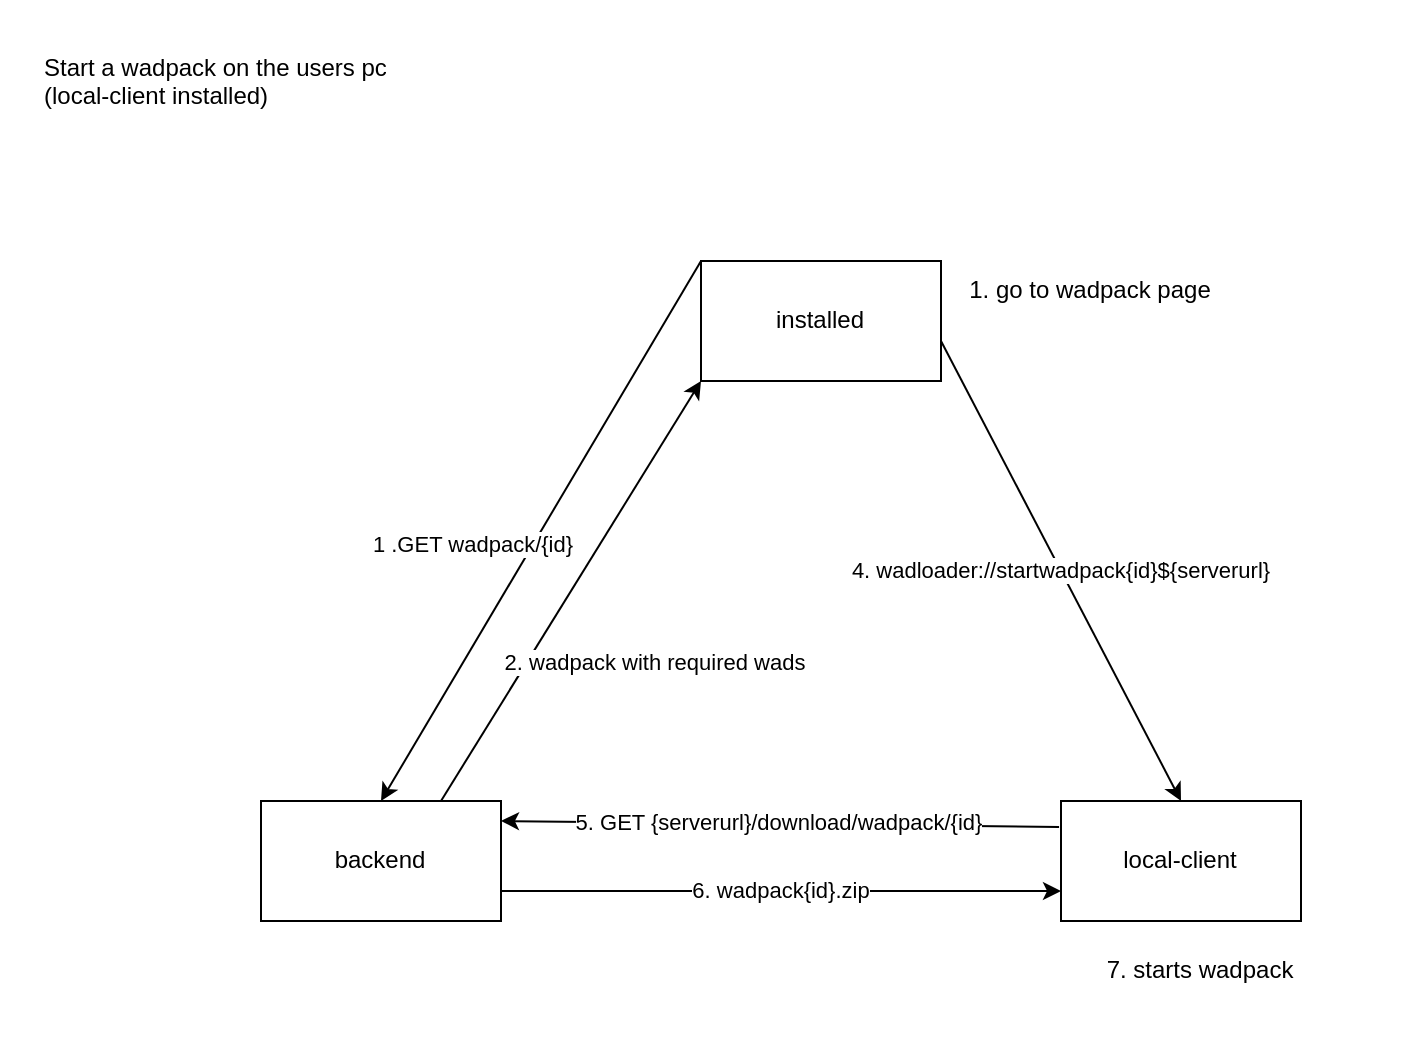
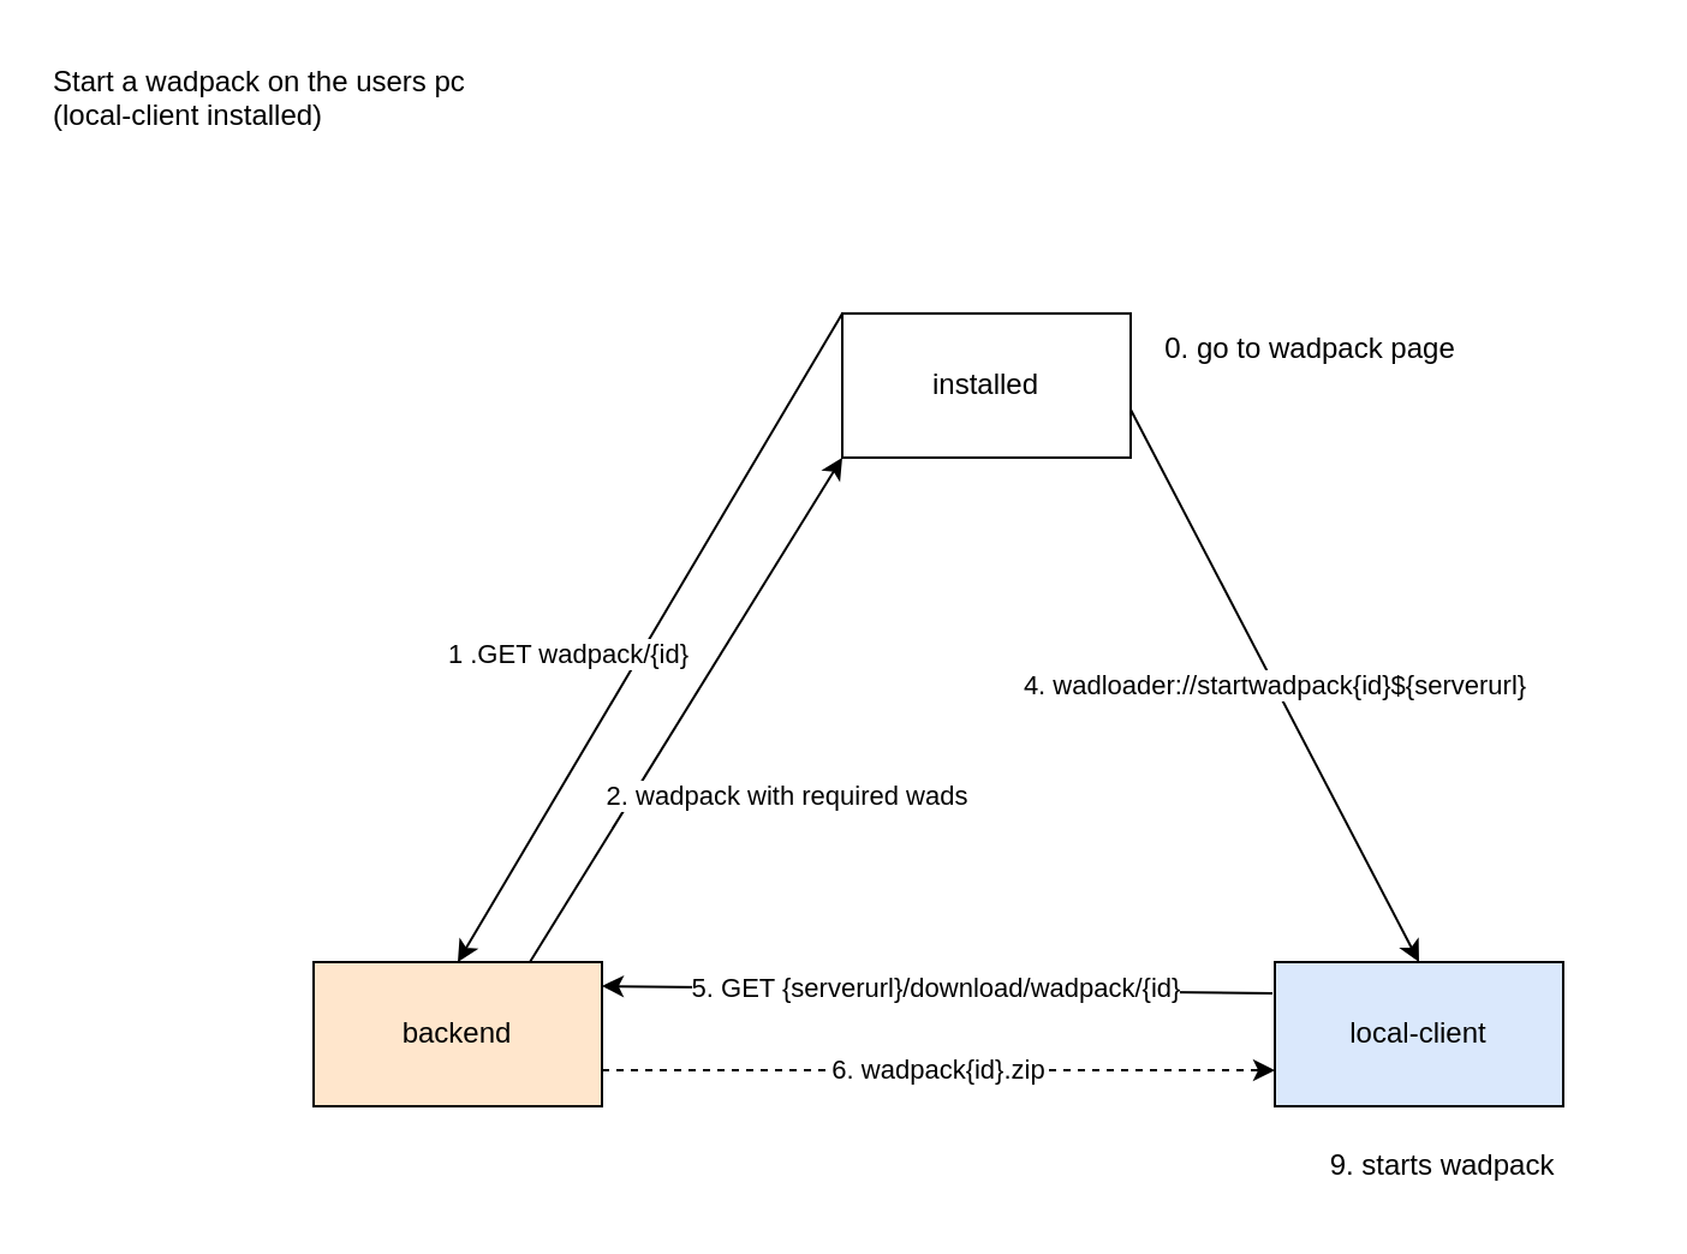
  <mxCell id="0" />
  <mxCell id="1" parent="0" />
  <mxCell id="2" value="installed" style="rounded=0;whiteSpace=wrap;html=1;" vertex="1" parent="1"><mxGeometry x="350" y="130" width="120" height="60" as="geometry" /></mxCell>
- <mxCell id="3" value="local-client" style="rounded=0;whiteSpace=wrap;html=1;" vertex="1" parent="1"><mxGeometry x="530" y="400" width="120" height="60" as="geometry" /></mxCell>
- <mxCell id="4" value="backend" style="rounded=0;whiteSpace=wrap;html=1;" vertex="1" parent="1"><mxGeometry x="130" y="400" width="120" height="60" as="geometry" /></mxCell>
+ <mxCell id="3" value="local-client" style="rounded=0;whiteSpace=wrap;html=1;fillColor=#dae8fc;" vertex="1" parent="1"><mxGeometry x="530" y="400" width="120" height="60" as="geometry" /></mxCell>
+ <mxCell id="4" value="backend" style="rounded=0;whiteSpace=wrap;html=1;fillColor=#ffe6cc;" vertex="1" parent="1"><mxGeometry x="130" y="400" width="120" height="60" as="geometry" /></mxCell>
  <mxCell id="5" value="1 .GET wadpack/{id}" style="endArrow=classic;html=1;rounded=0;entryX=0.5;entryY=0;entryDx=0;entryDy=0;exitX=0;exitY=0;exitDx=0;exitDy=0;" edge="1" parent="1" source="2" target="4"><mxGeometry x="0.147" y="-26" width="50" height="50" relative="1" as="geometry"><mxPoint x="350" y="190" as="sourcePoint" /><mxPoint x="400" y="140" as="targetPoint" /><mxPoint as="offset" /></mxGeometry></mxCell>
  <mxCell id="6" value="" style="endArrow=classic;html=1;rounded=0;entryX=0;entryY=1;entryDx=0;entryDy=0;exitX=0.75;exitY=0;exitDx=0;exitDy=0;" edge="1" parent="1" source="4" target="2"><mxGeometry width="50" height="50" relative="1" as="geometry"><mxPoint x="210" y="400" as="sourcePoint" /><mxPoint x="260" y="350" as="targetPoint" /></mxGeometry></mxCell>
  <mxCell id="7" value="2. wadpack with required wads" style="edgeLabel;html=1;align=center;verticalAlign=middle;resizable=0;points=[];" vertex="1" connectable="0" parent="6"><mxGeometry x="-0.319" y="-3" relative="1" as="geometry"><mxPoint x="60" as="offset" /></mxGeometry></mxCell>
  <mxCell id="8" value="4. wadloader://startwadpack{id}${serverurl}" style="endArrow=classic;html=1;rounded=0;entryX=0.5;entryY=0;entryDx=0;entryDy=0;" edge="1" parent="1" target="3"><mxGeometry width="50" height="50" relative="1" as="geometry"><mxPoint x="470" y="170" as="sourcePoint" /><mxPoint x="520" y="120" as="targetPoint" /></mxGeometry></mxCell>
  <mxCell id="9" value="5. GET {serverurl}/download/wadpack/{id}" style="endArrow=classic;html=1;rounded=0;entryX=1.008;entryY=0.617;entryDx=0;entryDy=0;entryPerimeter=0;" edge="1" parent="1"><mxGeometry width="50" height="50" relative="1" as="geometry"><mxPoint x="529.04" y="412.98" as="sourcePoint" /><mxPoint x="250" y="410" as="targetPoint" /></mxGeometry></mxCell>
- <mxCell id="10" value="6. wadpack{id}.zip" style="endArrow=classic;html=1;rounded=0;entryX=0;entryY=0.75;entryDx=0;entryDy=0;exitX=1;exitY=0.75;exitDx=0;exitDy=0;" edge="1" parent="1" source="4" target="3"><mxGeometry width="50" height="50" relative="1" as="geometry"><mxPoint x="580" y="400" as="sourcePoint" /><mxPoint x="530" y="450" as="targetPoint" /></mxGeometry></mxCell>
+ <mxCell id="10" value="6. wadpack{id}.zip" style="endArrow=classic;html=1;rounded=0;entryX=0;entryY=0.75;entryDx=0;entryDy=0;exitX=1;exitY=0.75;exitDx=0;exitDy=0;dashed=1;" edge="1" parent="1" source="4" target="3"><mxGeometry width="50" height="50" relative="1" as="geometry"><mxPoint x="580" y="400" as="sourcePoint" /><mxPoint x="530" y="450" as="targetPoint" /></mxGeometry></mxCell>
  <mxCell id="11" value="&lt;div&gt;Start a wadpack on the users pc&lt;/div&gt;&lt;div&gt;(local-client installed)&lt;br&gt;&lt;/div&gt;" style="text;html=1;whiteSpace=wrap;overflow=hidden;rounded=0;" vertex="1" parent="1"><mxGeometry x="20" y="20" width="180" height="120" as="geometry" /></mxCell>
- <mxCell id="12" value="7. starts wadpack" style="text;html=1;align=center;verticalAlign=middle;whiteSpace=wrap;rounded=0;" vertex="1" parent="1"><mxGeometry x="520" y="470" width="160" height="30" as="geometry" /></mxCell>
- <mxCell id="13" value="1. go to wadpack page" style="text;html=1;align=center;verticalAlign=middle;whiteSpace=wrap;rounded=0;" vertex="1" parent="1"><mxGeometry x="470" y="130" width="150" height="30" as="geometry" /></mxCell>
+ <mxCell id="12" value="9. starts wadpack" style="text;html=1;align=center;verticalAlign=middle;whiteSpace=wrap;rounded=0;" vertex="1" parent="1"><mxGeometry x="520" y="470" width="160" height="30" as="geometry" /></mxCell>
+ <mxCell id="13" value="0. go to wadpack page" style="text;html=1;align=center;verticalAlign=middle;whiteSpace=wrap;rounded=0;" vertex="1" parent="1"><mxGeometry x="470" y="130" width="150" height="30" as="geometry" /></mxCell>
